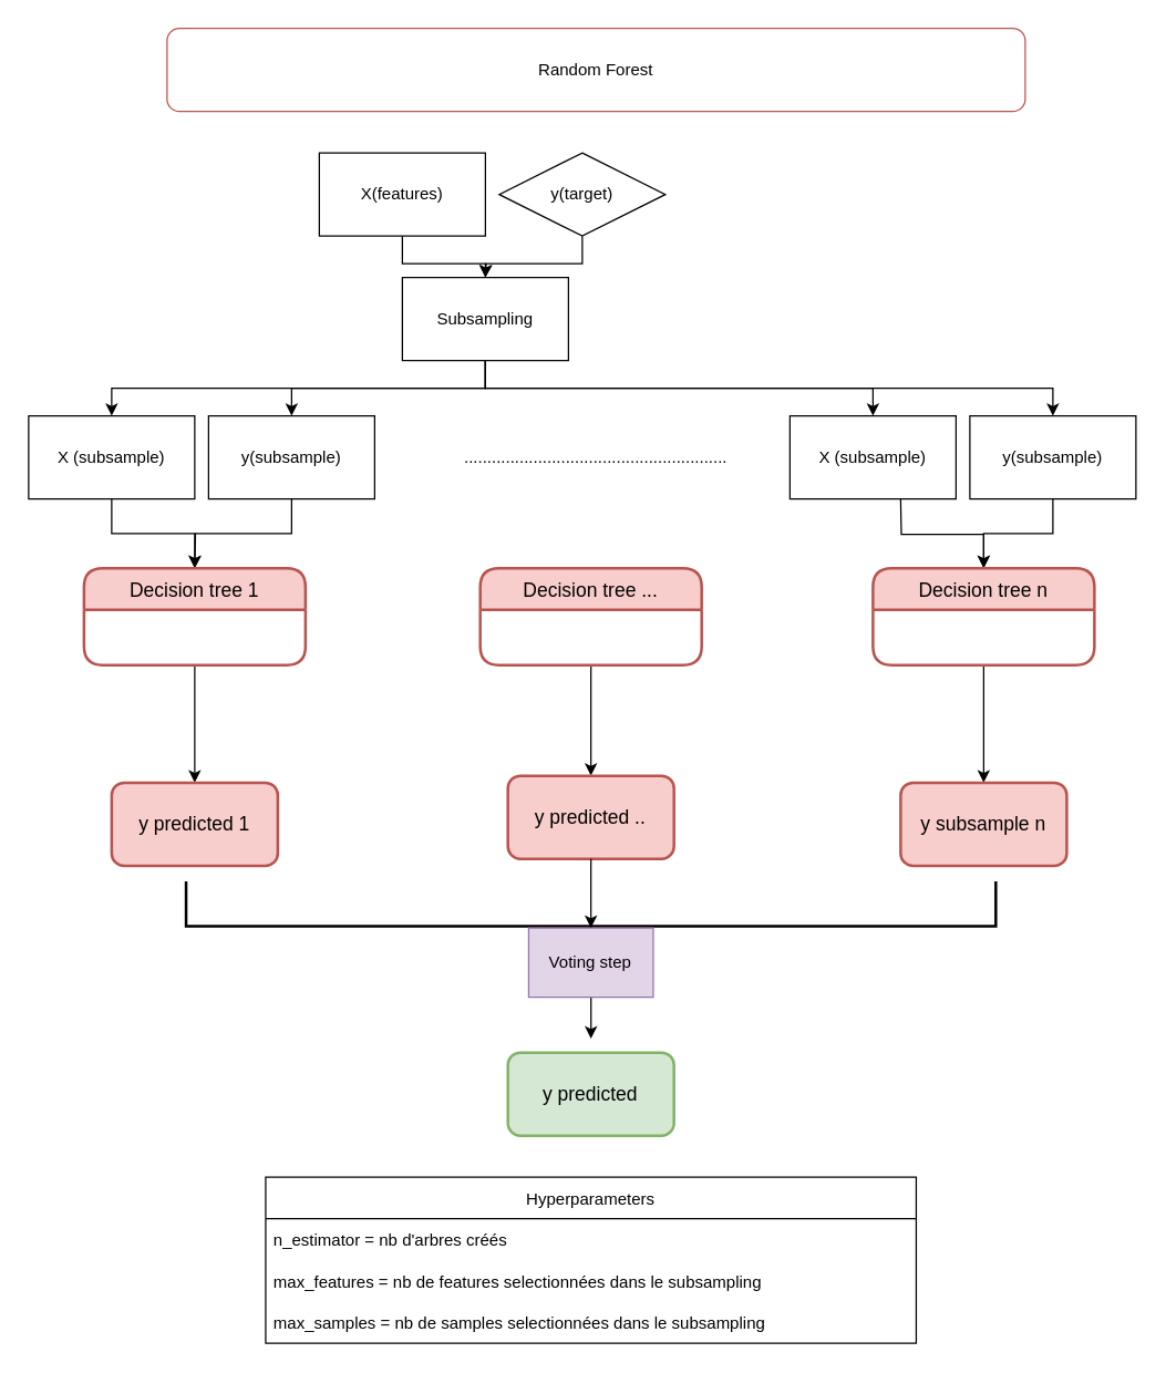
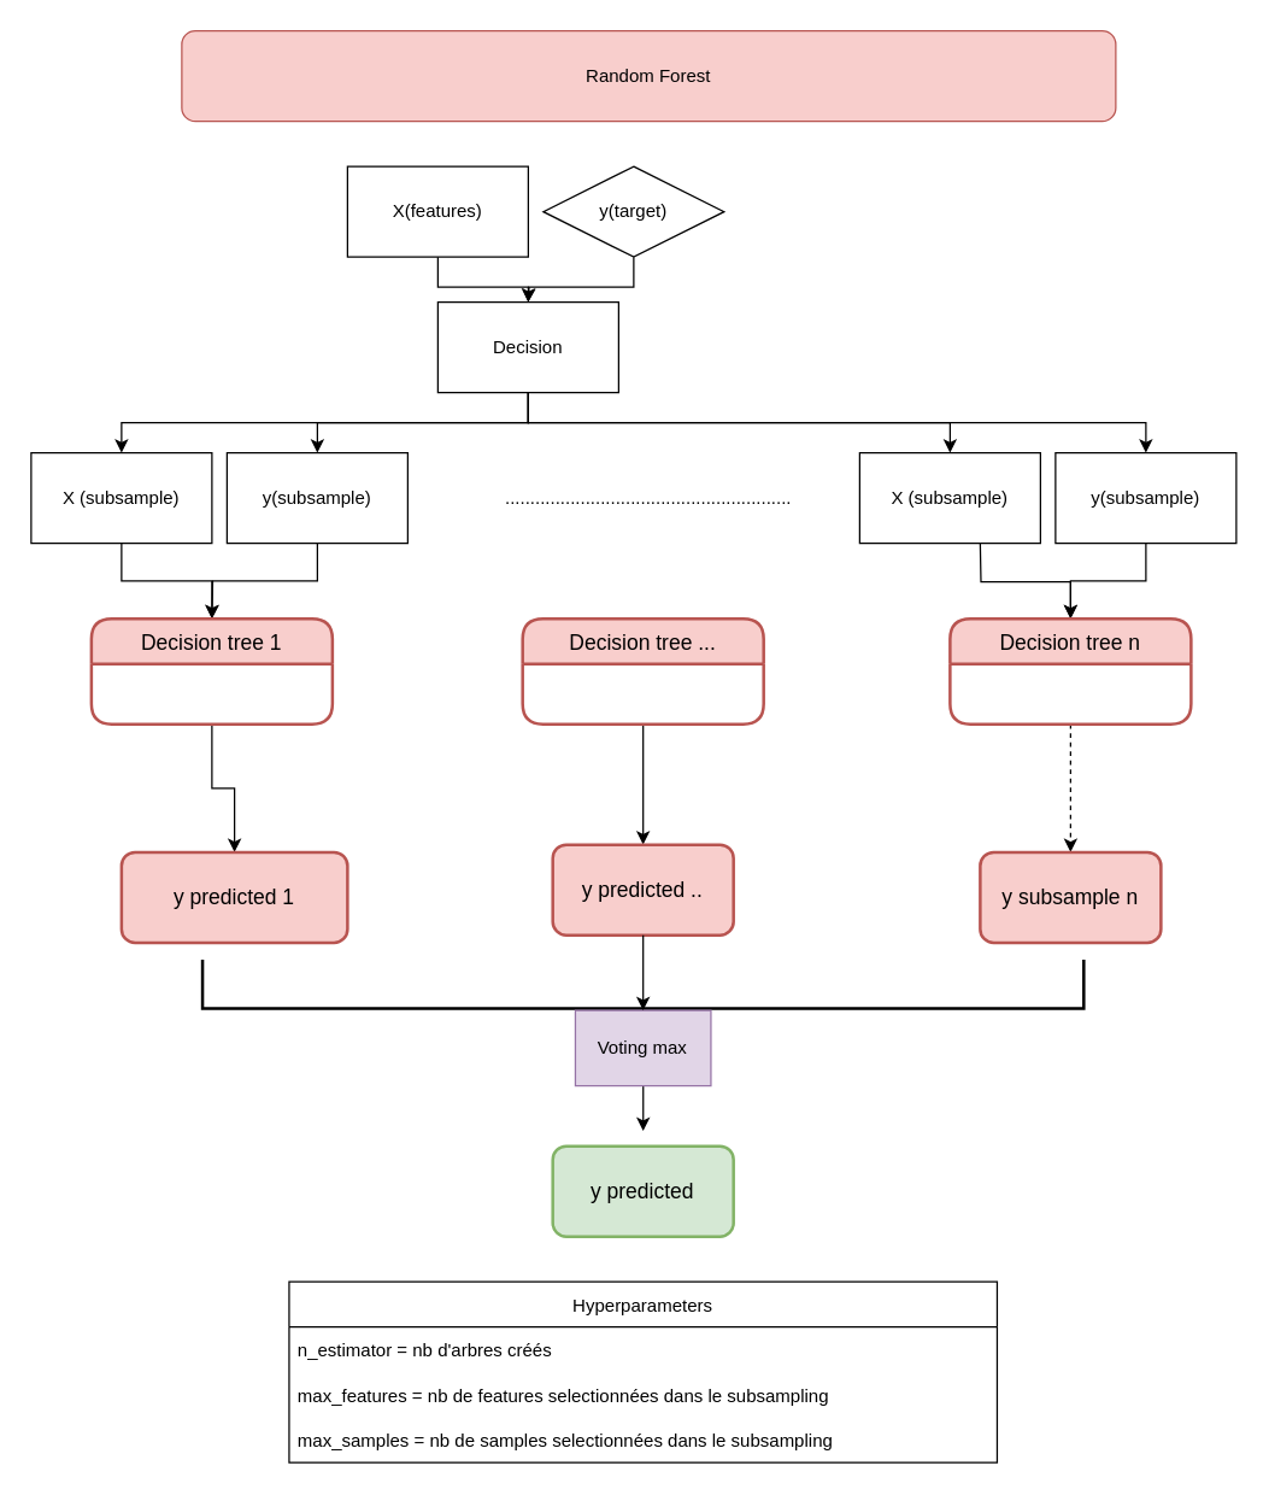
  <mxCell id="0" />
  <mxCell id="1" parent="0" />
  <mxCell id="2" style="edgeStyle=orthogonalEdgeStyle;rounded=0;orthogonalLoop=1;jettySize=auto;html=1;exitX=0.5;exitY=1;exitDx=0;exitDy=0;entryX=0.5;entryY=0;entryDx=0;entryDy=0;" parent="1" source="3" target="10" edge="1"><mxGeometry relative="1" as="geometry" /></mxCell>
  <mxCell id="3" value="X(features)" style="rounded=0;whiteSpace=wrap;html=1;" parent="1" vertex="1"><mxGeometry x="230" y="110" width="120" height="60" as="geometry" /></mxCell>
  <mxCell id="4" style="edgeStyle=orthogonalEdgeStyle;rounded=0;orthogonalLoop=1;jettySize=auto;html=1;exitX=0.5;exitY=1;exitDx=0;exitDy=0;" parent="1" source="5" edge="1"><mxGeometry relative="1" as="geometry"><mxPoint x="350" y="200" as="targetPoint" /></mxGeometry></mxCell>
  <mxCell id="5" value="y(target)" style="rhombus;whiteSpace=wrap;html=1;" parent="1" vertex="1"><mxGeometry x="360" y="110" width="120" height="60" as="geometry" /></mxCell>
  <mxCell id="6" style="edgeStyle=orthogonalEdgeStyle;rounded=0;orthogonalLoop=1;jettySize=auto;html=1;exitX=0.5;exitY=1;exitDx=0;exitDy=0;" parent="1" source="10" target="12" edge="1"><mxGeometry relative="1" as="geometry" /></mxCell>
  <mxCell id="7" style="edgeStyle=orthogonalEdgeStyle;rounded=0;orthogonalLoop=1;jettySize=auto;html=1;exitX=0.5;exitY=1;exitDx=0;exitDy=0;entryX=0.5;entryY=0;entryDx=0;entryDy=0;" parent="1" source="10" target="14" edge="1"><mxGeometry relative="1" as="geometry" /></mxCell>
  <mxCell id="8" style="edgeStyle=orthogonalEdgeStyle;rounded=0;orthogonalLoop=1;jettySize=auto;html=1;exitX=0.5;exitY=1;exitDx=0;exitDy=0;entryX=0.5;entryY=0;entryDx=0;entryDy=0;" parent="1" source="10" target="15" edge="1"><mxGeometry relative="1" as="geometry" /></mxCell>
  <mxCell id="9" style="edgeStyle=orthogonalEdgeStyle;rounded=0;orthogonalLoop=1;jettySize=auto;html=1;exitX=0.5;exitY=1;exitDx=0;exitDy=0;" parent="1" source="10" target="17" edge="1"><mxGeometry relative="1" as="geometry" /></mxCell>
- <mxCell id="10" value="Subsampling" style="rounded=0;whiteSpace=wrap;html=1;" parent="1" vertex="1"><mxGeometry x="290" y="200" width="120" height="60" as="geometry" /></mxCell>
+ <mxCell id="10" value="Decision" style="rounded=0;whiteSpace=wrap;html=1;" parent="1" vertex="1"><mxGeometry x="290" y="200" width="120" height="60" as="geometry" /></mxCell>
  <mxCell id="11" style="edgeStyle=orthogonalEdgeStyle;rounded=0;orthogonalLoop=1;jettySize=auto;html=1;exitX=0.5;exitY=1;exitDx=0;exitDy=0;entryX=0.5;entryY=0;entryDx=0;entryDy=0;" parent="1" source="12" target="21" edge="1"><mxGeometry relative="1" as="geometry" /></mxCell>
  <mxCell id="12" value="X (subsample)" style="rounded=0;whiteSpace=wrap;html=1;" parent="1" vertex="1"><mxGeometry x="20" y="300" width="120" height="60" as="geometry" /></mxCell>
  <mxCell id="13" style="edgeStyle=orthogonalEdgeStyle;rounded=0;orthogonalLoop=1;jettySize=auto;html=1;exitX=0.5;exitY=1;exitDx=0;exitDy=0;" parent="1" source="14" edge="1"><mxGeometry relative="1" as="geometry"><mxPoint x="140" y="410" as="targetPoint" /></mxGeometry></mxCell>
  <mxCell id="14" value="y(subsample)" style="rounded=0;whiteSpace=wrap;html=1;" parent="1" vertex="1"><mxGeometry x="150" y="300" width="120" height="60" as="geometry" /></mxCell>
  <mxCell id="15" value="X (subsample)" style="rounded=0;whiteSpace=wrap;html=1;" parent="1" vertex="1"><mxGeometry x="570" y="300" width="120" height="60" as="geometry" /></mxCell>
  <mxCell id="16" style="edgeStyle=orthogonalEdgeStyle;rounded=0;orthogonalLoop=1;jettySize=auto;html=1;exitX=0.5;exitY=1;exitDx=0;exitDy=0;" parent="1" source="17" target="24" edge="1"><mxGeometry relative="1" as="geometry" /></mxCell>
  <mxCell id="17" value="y(subsample)" style="rounded=0;whiteSpace=wrap;html=1;" parent="1" vertex="1"><mxGeometry x="700" y="300" width="120" height="60" as="geometry" /></mxCell>
  <mxCell id="18" value="" style="edgeStyle=orthogonalEdgeStyle;rounded=0;orthogonalLoop=1;jettySize=auto;html=1;entryX=0.5;entryY=0;entryDx=0;entryDy=0;exitX=0.5;exitY=1;exitDx=0;exitDy=0;" parent="1" source="32" target="27" edge="1"><mxGeometry relative="1" as="geometry"><mxPoint x="426.25" y="410" as="targetPoint" /></mxGeometry></mxCell>
  <mxCell id="19" value="........................................................." style="text;html=1;strokeColor=none;fillColor=none;align=center;verticalAlign=middle;whiteSpace=wrap;rounded=0;" parent="1" vertex="1"><mxGeometry x="320" y="315" width="220" height="30" as="geometry" /></mxCell>
  <mxCell id="20" value="" style="edgeStyle=orthogonalEdgeStyle;rounded=0;orthogonalLoop=1;jettySize=auto;html=1;" parent="1" source="21" target="25" edge="1"><mxGeometry relative="1" as="geometry" /></mxCell>
  <mxCell id="21" value="Decision tree 1" style="swimlane;childLayout=stackLayout;horizontal=1;startSize=30;horizontalStack=0;rounded=1;fontSize=14;fontStyle=0;strokeWidth=2;resizeParent=0;resizeLast=1;shadow=0;dashed=0;align=center;fillColor=#f8cecc;strokeColor=#b85450;" parent="1" vertex="1"><mxGeometry x="60" y="410" width="160" height="70" as="geometry" /></mxCell>
  <mxCell id="22" style="edgeStyle=orthogonalEdgeStyle;rounded=0;orthogonalLoop=1;jettySize=auto;html=1;exitX=0.5;exitY=1;exitDx=0;exitDy=0;entryX=0.5;entryY=0;entryDx=0;entryDy=0;" parent="1" target="24" edge="1"><mxGeometry relative="1" as="geometry"><mxPoint x="650" y="360" as="sourcePoint" /></mxGeometry></mxCell>
- <mxCell id="23" value="" style="edgeStyle=orthogonalEdgeStyle;rounded=0;orthogonalLoop=1;jettySize=auto;html=1;" parent="1" source="24" target="26" edge="1"><mxGeometry relative="1" as="geometry" /></mxCell>
+ <mxCell id="23" value="" style="edgeStyle=orthogonalEdgeStyle;rounded=0;orthogonalLoop=1;jettySize=auto;html=1;dashed=1;" parent="1" source="24" target="26" edge="1"><mxGeometry relative="1" as="geometry" /></mxCell>
  <mxCell id="24" value="Decision tree n" style="swimlane;childLayout=stackLayout;horizontal=1;startSize=30;horizontalStack=0;rounded=1;fontSize=14;fontStyle=0;strokeWidth=2;resizeParent=0;resizeLast=1;shadow=0;dashed=0;align=center;fillColor=#f8cecc;strokeColor=#b85450;" parent="1" vertex="1"><mxGeometry x="630" y="410" width="160" height="70" as="geometry" /></mxCell>
- <mxCell id="25" value="y predicted 1" style="whiteSpace=wrap;html=1;fontSize=14;fillColor=#f8cecc;strokeColor=#b85450;fontStyle=0;startSize=30;rounded=1;strokeWidth=2;shadow=0;dashed=0;" parent="1" vertex="1"><mxGeometry x="80" y="565" width="120" height="60" as="geometry" /></mxCell>
+ <mxCell id="25" value="y predicted 1" style="whiteSpace=wrap;html=1;fontSize=14;fillColor=#f8cecc;strokeColor=#b85450;fontStyle=0;startSize=30;rounded=1;strokeWidth=2;shadow=0;dashed=0;" parent="1" vertex="1"><mxGeometry x="80" y="565" width="150" height="60" as="geometry" /></mxCell>
  <mxCell id="26" value="y subsample n" style="whiteSpace=wrap;html=1;fontSize=14;fillColor=#f8cecc;strokeColor=#b85450;fontStyle=0;startSize=30;rounded=1;strokeWidth=2;shadow=0;dashed=0;" parent="1" vertex="1"><mxGeometry x="650" y="565" width="120" height="60" as="geometry" /></mxCell>
  <mxCell id="27" value="y predicted .." style="whiteSpace=wrap;html=1;fontSize=14;fillColor=#f8cecc;strokeColor=#b85450;fontStyle=0;startSize=30;rounded=1;strokeWidth=2;shadow=0;dashed=0;" parent="1" vertex="1"><mxGeometry x="366.25" y="560" width="120" height="60" as="geometry" /></mxCell>
  <mxCell id="28" value="" style="edgeStyle=orthogonalEdgeStyle;rounded=0;orthogonalLoop=1;jettySize=auto;html=1;startArrow=none;" parent="1" source="30" edge="1"><mxGeometry relative="1" as="geometry"><mxPoint x="426.286" y="750" as="targetPoint" /></mxGeometry></mxCell>
  <mxCell id="29" value="" style="strokeWidth=2;html=1;shape=mxgraph.flowchart.annotation_1;align=left;pointerEvents=1;rotation=-90;" parent="1" vertex="1"><mxGeometry x="410" y="360" width="32.5" height="585" as="geometry" /></mxCell>
- <mxCell id="30" value="Voting step" style="text;html=1;strokeColor=#9673a6;fillColor=#e1d5e7;align=center;verticalAlign=middle;whiteSpace=wrap;rounded=0;" parent="1" vertex="1"><mxGeometry x="381.25" y="670" width="90" height="50" as="geometry" /></mxCell>
+ <mxCell id="30" value="Voting max" style="text;html=1;strokeColor=#9673a6;fillColor=#e1d5e7;align=center;verticalAlign=middle;whiteSpace=wrap;rounded=0;" parent="1" vertex="1"><mxGeometry x="381.25" y="670" width="90" height="50" as="geometry" /></mxCell>
  <mxCell id="31" value="y predicted " style="whiteSpace=wrap;html=1;fontSize=14;fillColor=#d5e8d4;strokeColor=#82b366;fontStyle=0;startSize=30;rounded=1;strokeWidth=2;shadow=0;dashed=0;" parent="1" vertex="1"><mxGeometry x="366.25" y="760" width="120" height="60" as="geometry" /></mxCell>
  <mxCell id="32" value="Decision tree ..." style="swimlane;childLayout=stackLayout;horizontal=1;startSize=30;horizontalStack=0;rounded=1;fontSize=14;fontStyle=0;strokeWidth=2;resizeParent=0;resizeLast=1;shadow=0;dashed=0;align=center;fillColor=#f8cecc;strokeColor=#b85450;" parent="1" vertex="1"><mxGeometry x="346.25" y="410" width="160" height="70" as="geometry" /></mxCell>
  <mxCell id="33" value="" style="endArrow=classic;html=1;rounded=0;exitX=0.5;exitY=1;exitDx=0;exitDy=0;" parent="1" source="27" target="30" edge="1"><mxGeometry width="50" height="50" relative="1" as="geometry"><mxPoint x="510" y="610" as="sourcePoint" /><mxPoint x="560" y="560" as="targetPoint" /></mxGeometry></mxCell>
  <mxCell id="34" value="Hyperparameters" style="swimlane;fontStyle=0;childLayout=stackLayout;horizontal=1;startSize=30;horizontalStack=0;resizeParent=1;resizeParentMax=0;resizeLast=0;collapsible=1;marginBottom=0;" vertex="1" parent="1"><mxGeometry x="191.25" y="850" width="470" height="120" as="geometry" /></mxCell>
  <mxCell id="35" value="n_estimator = nb d'arbres créés" style="text;strokeColor=none;fillColor=none;align=left;verticalAlign=middle;spacingLeft=4;spacingRight=4;overflow=hidden;points=[[0,0.5],[1,0.5]];portConstraint=eastwest;rotatable=0;" vertex="1" parent="34"><mxGeometry y="30" width="470" height="30" as="geometry" /></mxCell>
  <mxCell id="36" value="max_features = nb de features selectionnées dans le subsampling" style="text;strokeColor=none;fillColor=none;align=left;verticalAlign=middle;spacingLeft=4;spacingRight=4;overflow=hidden;points=[[0,0.5],[1,0.5]];portConstraint=eastwest;rotatable=0;" vertex="1" parent="34"><mxGeometry y="60" width="470" height="30" as="geometry" /></mxCell>
  <mxCell id="37" value="max_samples = nb de samples selectionnées dans le subsampling" style="text;strokeColor=none;fillColor=none;align=left;verticalAlign=middle;spacingLeft=4;spacingRight=4;overflow=hidden;points=[[0,0.5],[1,0.5]];portConstraint=eastwest;rotatable=0;" vertex="1" parent="34"><mxGeometry y="90" width="470" height="30" as="geometry" /></mxCell>
- <mxCell id="38" value="Random Forest" style="rounded=1;whiteSpace=wrap;html=1;fillColor=#ffffff;strokeColor=#b85450;" vertex="1" parent="1"><mxGeometry x="120" y="20" width="620" height="60" as="geometry" /></mxCell>
+ <mxCell id="38" value="Random Forest" style="rounded=1;whiteSpace=wrap;html=1;fillColor=#f8cecc;strokeColor=#b85450;" vertex="1" parent="1"><mxGeometry x="120" y="20" width="620" height="60" as="geometry" /></mxCell>
